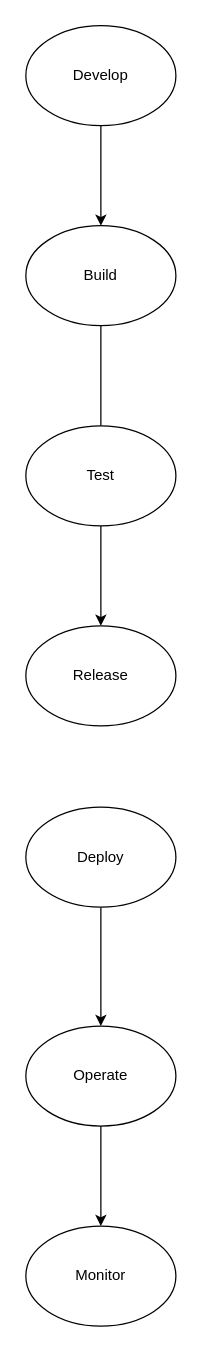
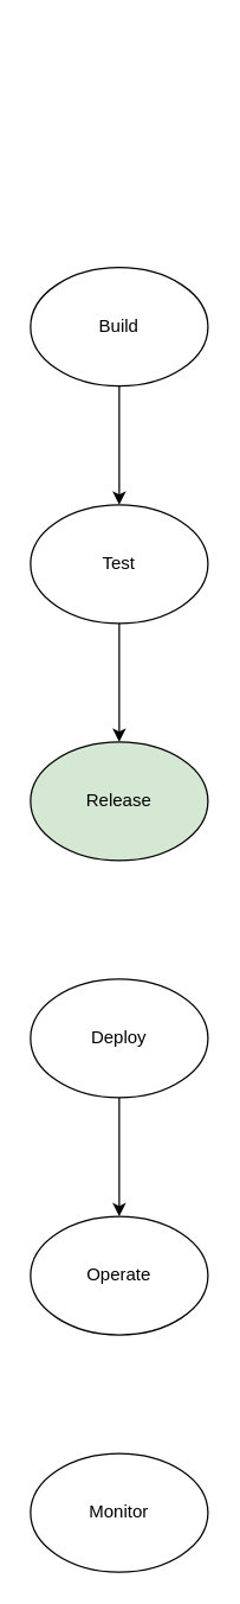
  <mxCell id="0" />
  <mxCell id="1" parent="0" />
- <mxCell id="2" value="" style="edgeStyle=orthogonalEdgeStyle;rounded=0;orthogonalLoop=1;jettySize=auto;html=1;" edge="1" parent="1" source="3" target="5"><mxGeometry relative="1" as="geometry" /></mxCell>
- <mxCell id="3" value="Develop" style="ellipse;whiteSpace=wrap;html=1;" vertex="1" parent="1"><mxGeometry x="20" y="20" width="120" height="80" as="geometry" /></mxCell>
- <mxCell id="4" value="" style="edgeStyle=orthogonalEdgeStyle;rounded=0;orthogonalLoop=1;jettySize=auto;html=1;endArrow=none;" edge="1" parent="1" source="5" target="7"><mxGeometry relative="1" as="geometry" /></mxCell>
+ <mxCell id="4" value="" style="edgeStyle=orthogonalEdgeStyle;rounded=0;orthogonalLoop=1;jettySize=auto;html=1;" edge="1" parent="1" source="5" target="7"><mxGeometry relative="1" as="geometry" /></mxCell>
  <mxCell id="5" value="Build" style="ellipse;whiteSpace=wrap;html=1;" vertex="1" parent="1"><mxGeometry x="20" y="180" width="120" height="80" as="geometry" /></mxCell>
  <mxCell id="6" value="" style="edgeStyle=orthogonalEdgeStyle;rounded=0;orthogonalLoop=1;jettySize=auto;html=1;" edge="1" parent="1" source="7" target="8"><mxGeometry relative="1" as="geometry" /></mxCell>
  <mxCell id="7" value="Test" style="ellipse;whiteSpace=wrap;html=1;" vertex="1" parent="1"><mxGeometry x="20" y="340" width="120" height="80" as="geometry" /></mxCell>
- <mxCell id="8" value="Release" style="ellipse;whiteSpace=wrap;html=1;" vertex="1" parent="1"><mxGeometry x="20" y="500" width="120" height="80" as="geometry" /></mxCell>
+ <mxCell id="8" value="Release" style="ellipse;whiteSpace=wrap;html=1;fillColor=#d5e8d4;" vertex="1" parent="1"><mxGeometry x="20" y="500" width="120" height="80" as="geometry" /></mxCell>
  <mxCell id="9" value="" style="edgeStyle=orthogonalEdgeStyle;rounded=0;orthogonalLoop=1;jettySize=auto;html=1;" edge="1" parent="1" source="10" target="12"><mxGeometry relative="1" as="geometry" /></mxCell>
- <mxCell id="10" value="Deploy" style="ellipse;whiteSpace=wrap;html=1;" vertex="1" parent="1"><mxGeometry x="20" y="645" width="120" height="80" as="geometry" /></mxCell>
- <mxCell id="11" value="" style="edgeStyle=orthogonalEdgeStyle;rounded=0;orthogonalLoop=1;jettySize=auto;html=1;" edge="1" parent="1" source="12" target="13"><mxGeometry relative="1" as="geometry" /></mxCell>
+ <mxCell id="10" value="Deploy" style="ellipse;whiteSpace=wrap;html=1;" vertex="1" parent="1"><mxGeometry x="20" y="660" width="120" height="80" as="geometry" /></mxCell>
  <mxCell id="12" value="Operate" style="ellipse;whiteSpace=wrap;html=1;" vertex="1" parent="1"><mxGeometry x="20" y="820" width="120" height="80" as="geometry" /></mxCell>
  <mxCell id="13" value="Monitor" style="ellipse;whiteSpace=wrap;html=1;" vertex="1" parent="1"><mxGeometry x="20" y="980" width="120" height="80" as="geometry" /></mxCell>
